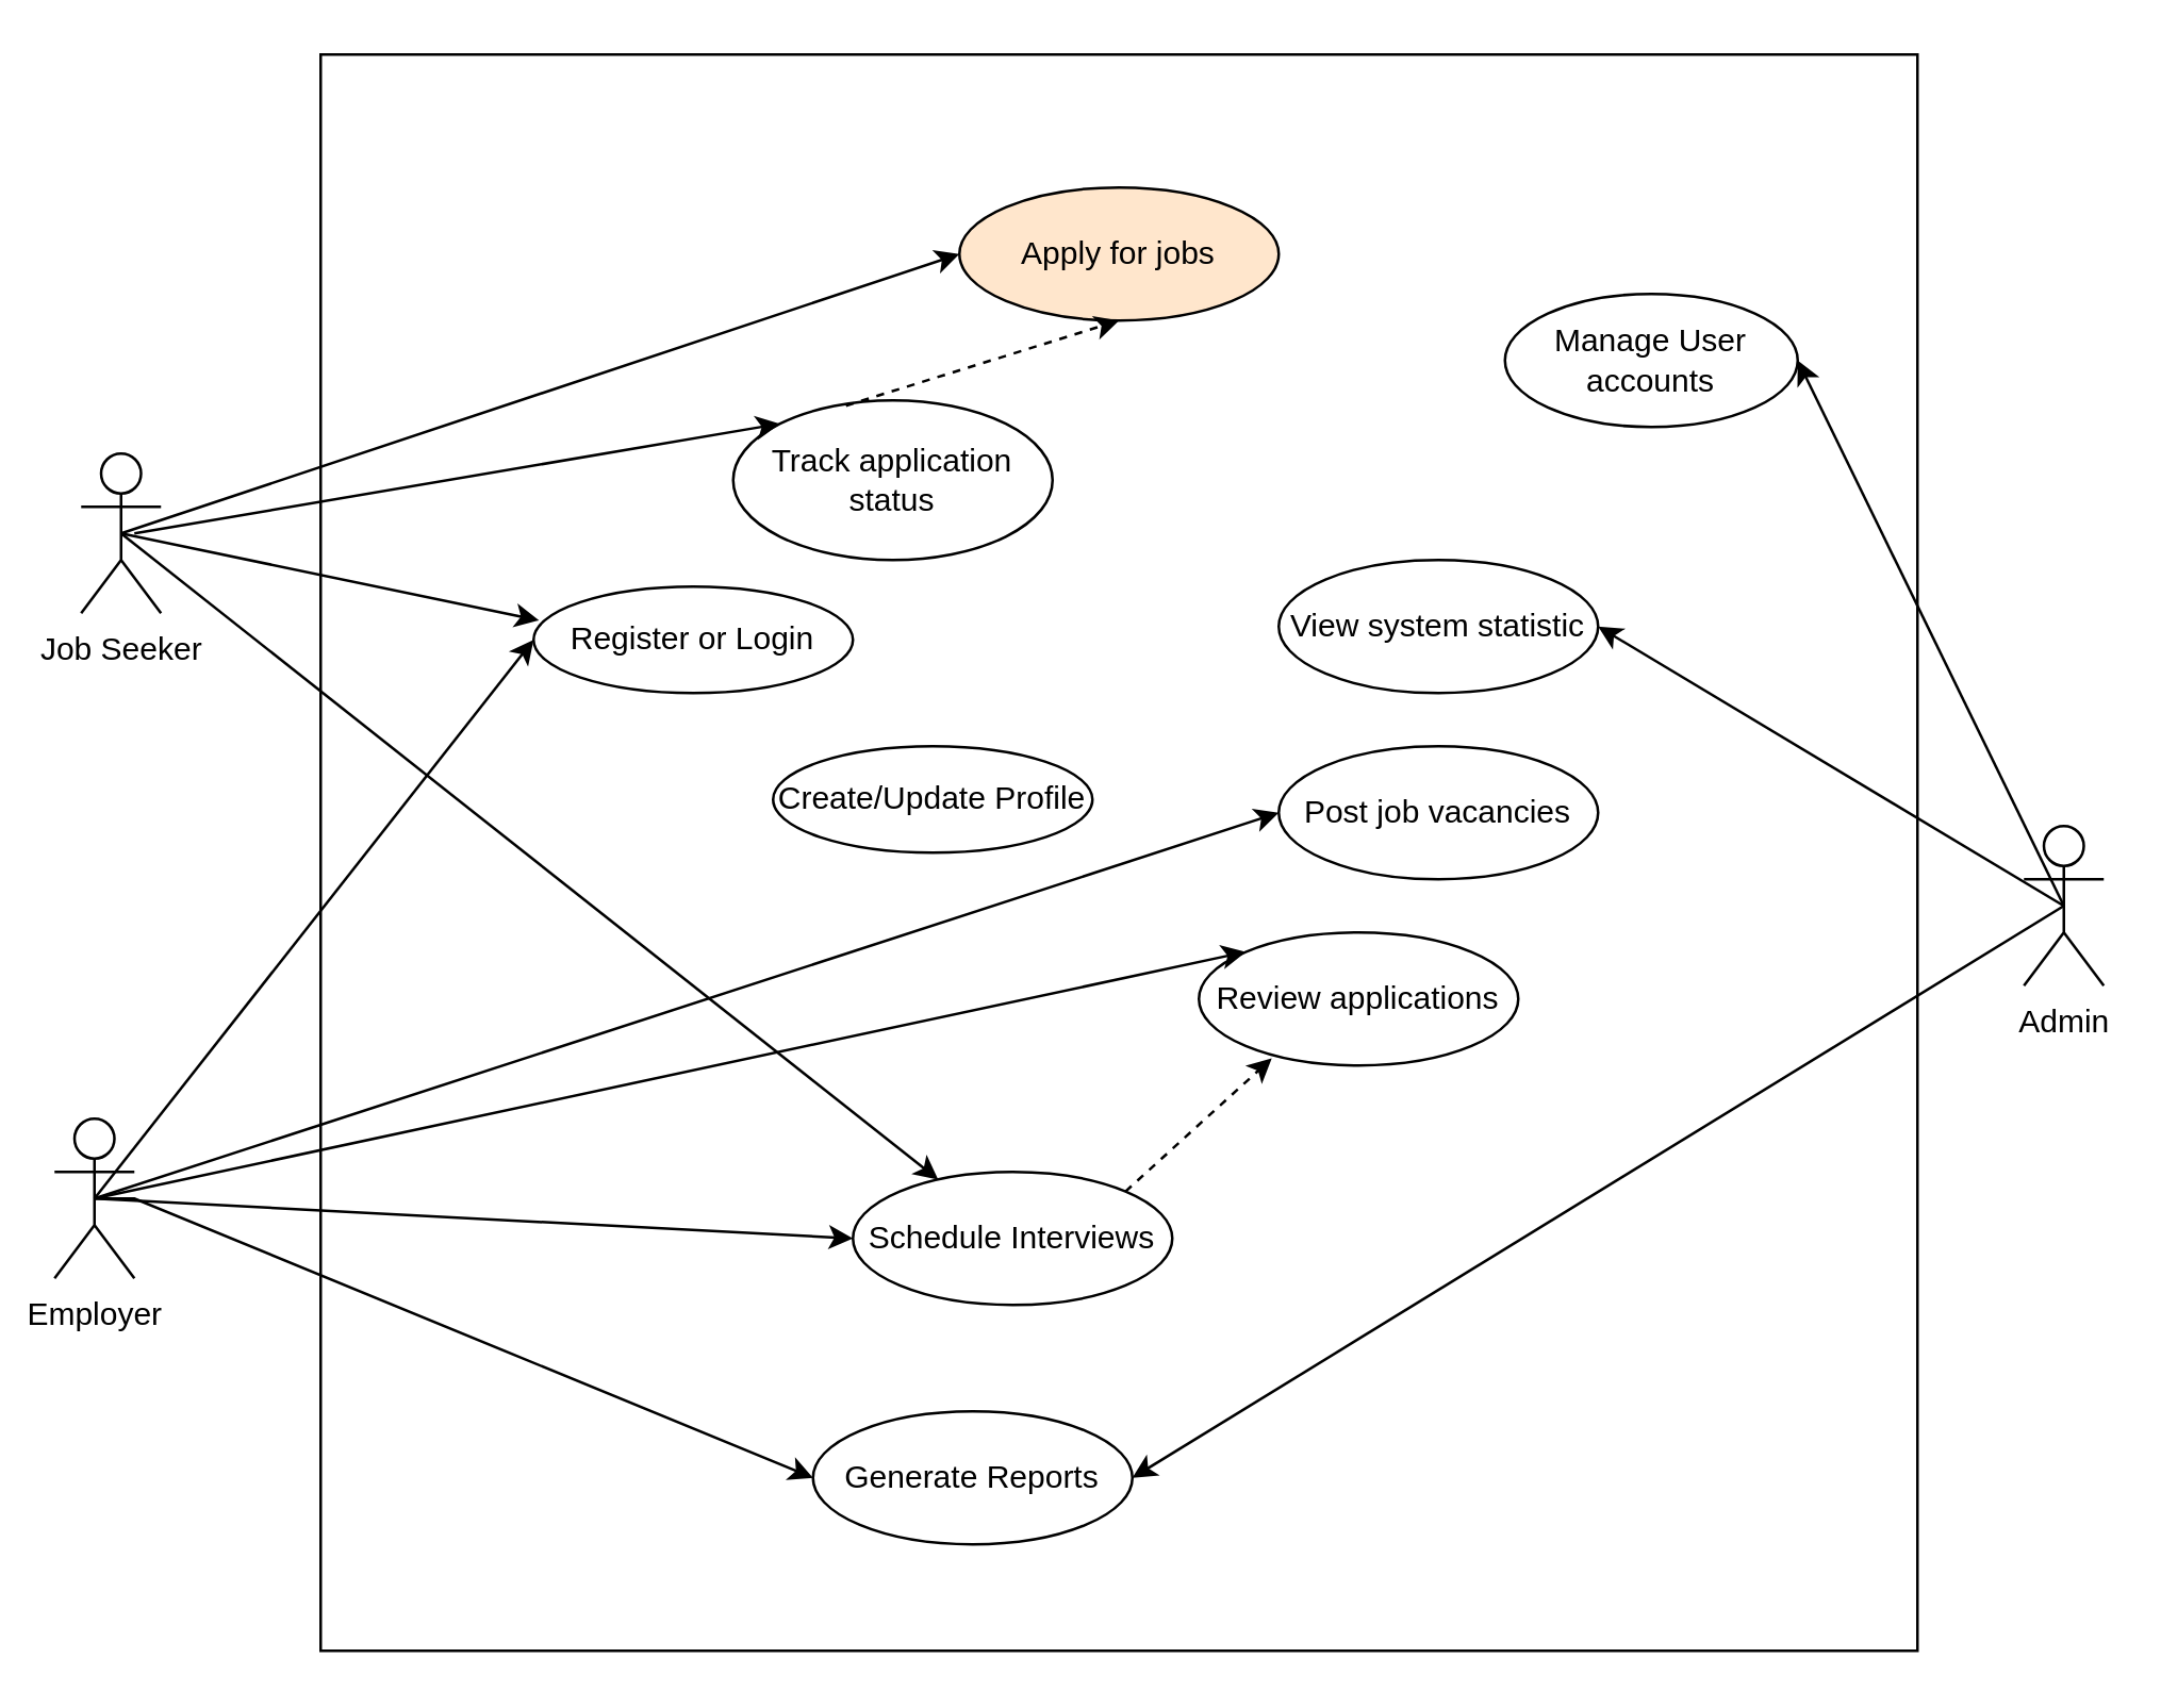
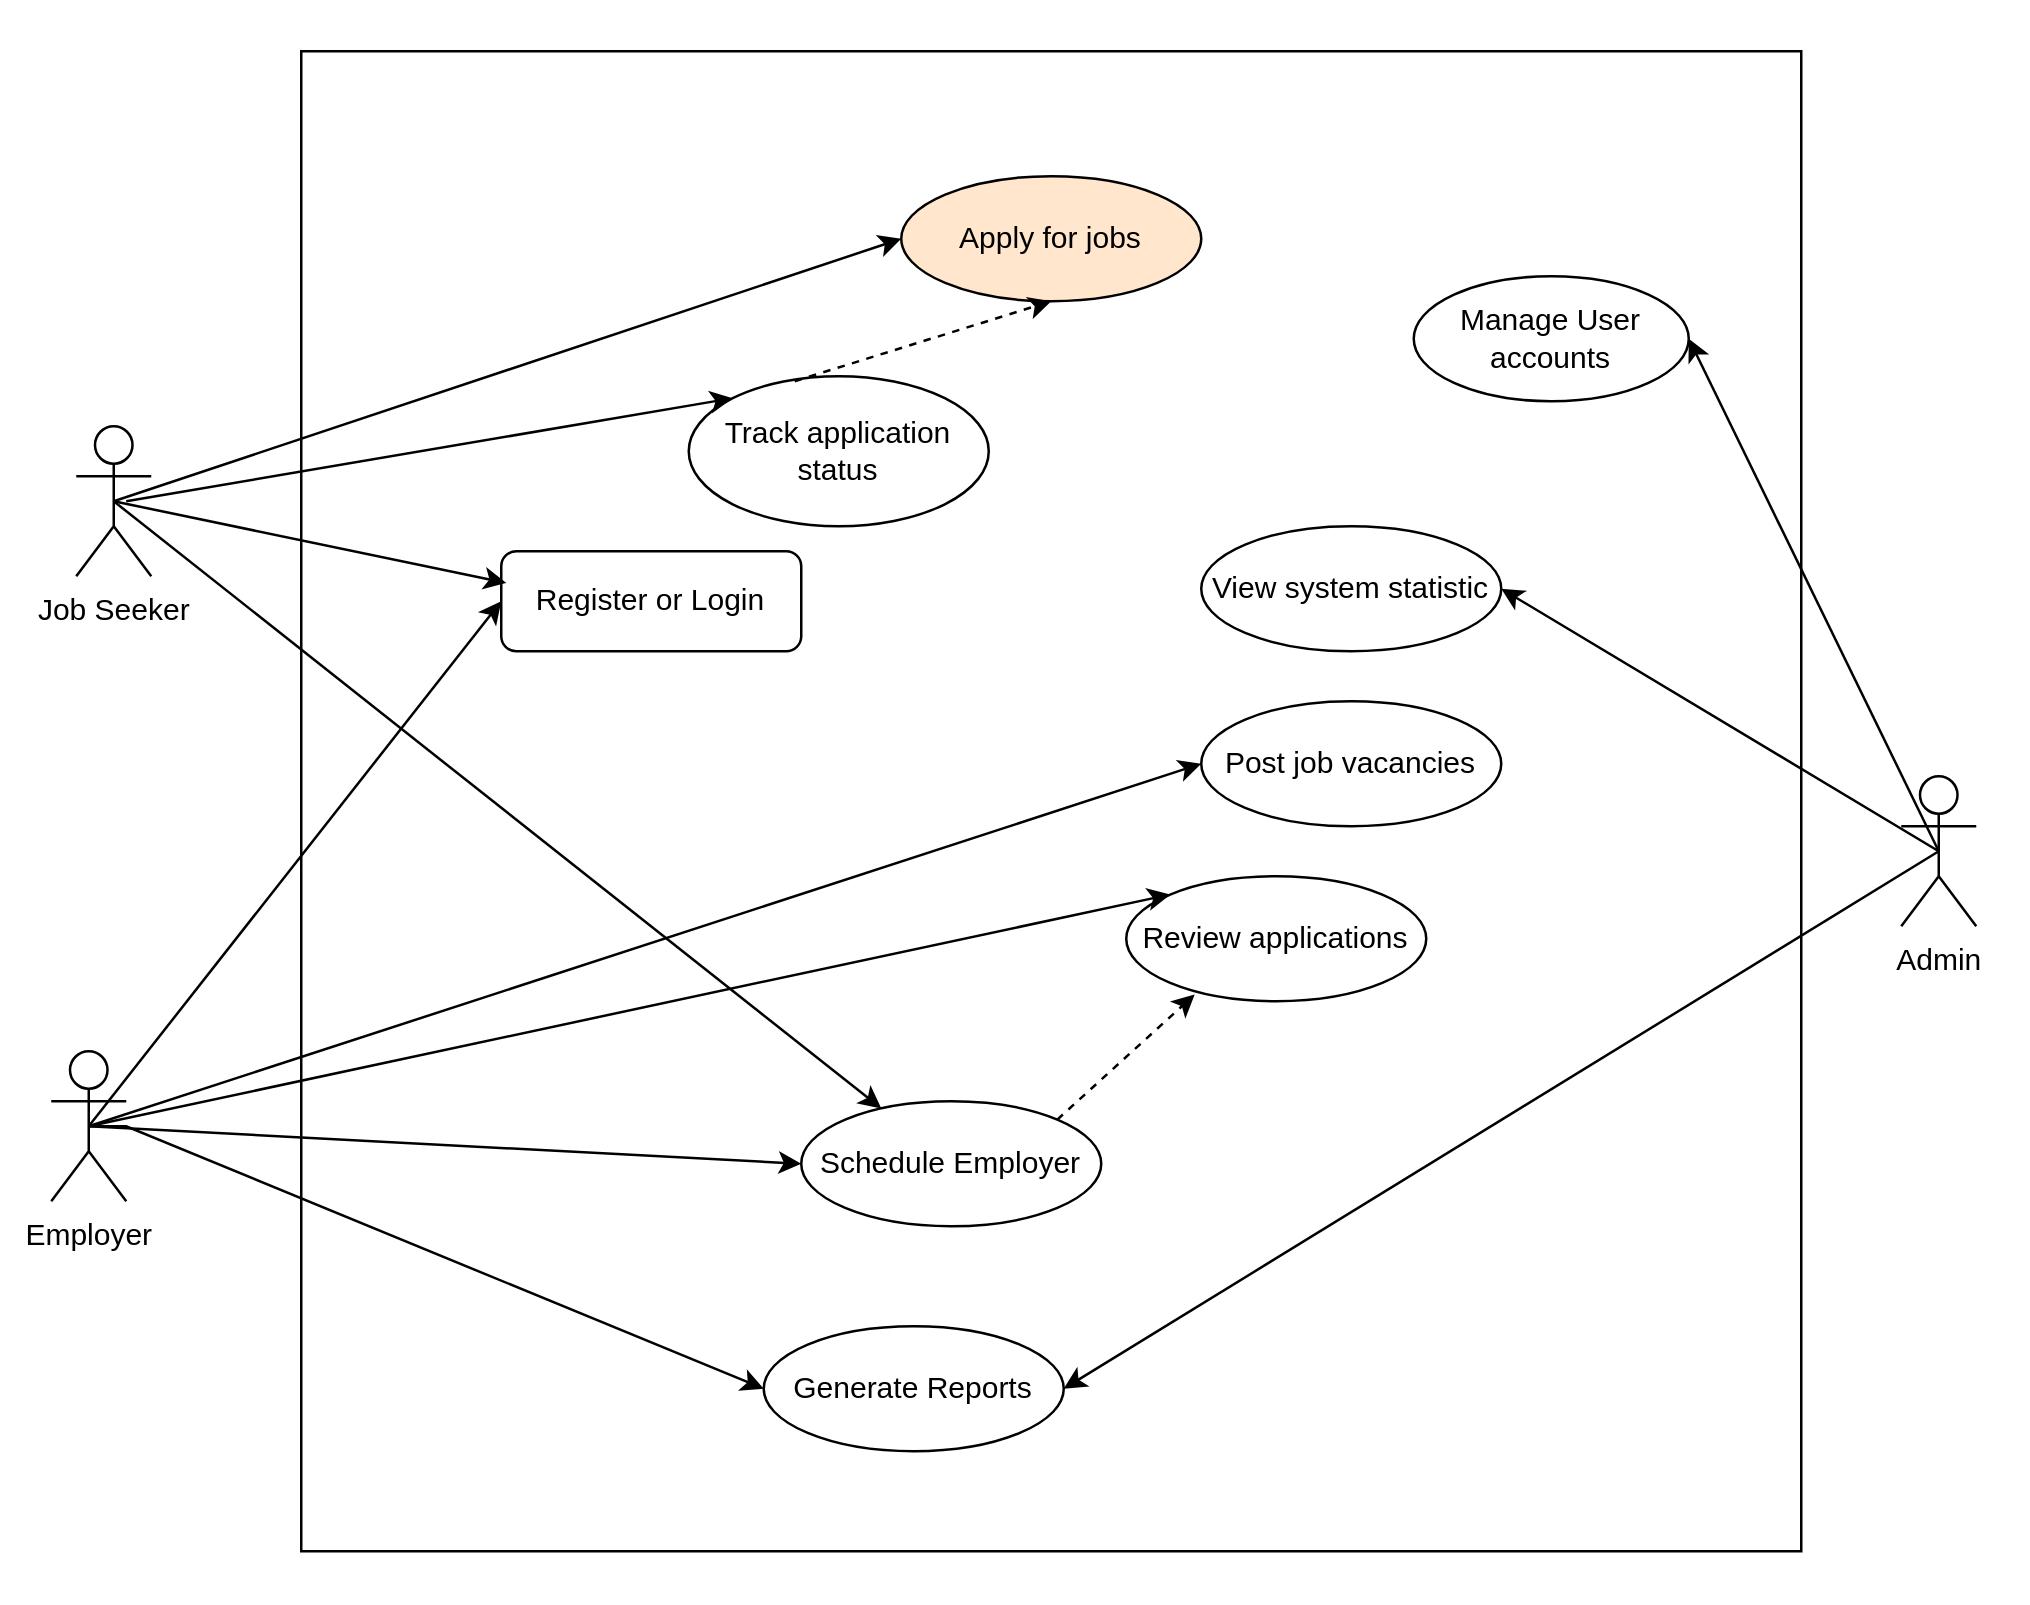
  <mxCell id="0" />
  <mxCell id="1" parent="0" />
  <mxCell id="2" value="" style="whiteSpace=wrap;html=1;aspect=fixed;" parent="1" vertex="1"><mxGeometry x="120" y="20" width="600" height="600" as="geometry" /></mxCell>
  <mxCell id="3" value="Job Seeker" style="shape=umlActor;verticalLabelPosition=bottom;verticalAlign=top;html=1;outlineConnect=0;" parent="1" vertex="1"><mxGeometry x="30" y="170" width="30" height="60" as="geometry" /></mxCell>
  <mxCell id="4" value="Employer" style="shape=umlActor;verticalLabelPosition=bottom;verticalAlign=top;html=1;outlineConnect=0;" parent="1" vertex="1"><mxGeometry x="20" y="420" width="30" height="60" as="geometry" /></mxCell>
  <mxCell id="5" value="Admin" style="shape=umlActor;verticalLabelPosition=bottom;verticalAlign=top;html=1;outlineConnect=0;" parent="1" vertex="1"><mxGeometry x="760" y="310" width="30" height="60" as="geometry" /></mxCell>
- <mxCell id="6" value="Register or Login" style="ellipse;whiteSpace=wrap;html=1;" parent="1" vertex="1"><mxGeometry x="200" y="220" width="120" height="40" as="geometry" /></mxCell>
+ <mxCell id="6" value="Register or Login" style="whiteSpace=wrap;html=1;rounded=1;" parent="1" vertex="1"><mxGeometry x="200" y="220" width="120" height="40" as="geometry" /></mxCell>
  <mxCell id="7" value="" style="endArrow=classic;html=1;rounded=0;exitX=0.5;exitY=0.5;exitDx=0;exitDy=0;exitPerimeter=0;" parent="1" source="3" target="24" edge="1"><mxGeometry width="50" height="50" relative="1" as="geometry"><mxPoint x="310" y="390" as="sourcePoint" /><mxPoint x="360" y="340" as="targetPoint" /></mxGeometry></mxCell>
- <mxCell id="8" value="Create/Update Profile" style="ellipse;whiteSpace=wrap;html=1;" parent="1" vertex="1"><mxGeometry x="290" y="280" width="120" height="40" as="geometry" /></mxCell>
  <mxCell id="9" value="" style="endArrow=classic;html=1;rounded=0;exitX=0.5;exitY=0.5;exitDx=0;exitDy=0;exitPerimeter=0;entryX=0.017;entryY=0.317;entryDx=0;entryDy=0;entryPerimeter=0;" parent="1" source="3" target="6" edge="1"><mxGeometry width="50" height="50" relative="1" as="geometry"><mxPoint x="70" y="220" as="sourcePoint" /><mxPoint x="120" y="170" as="targetPoint" /></mxGeometry></mxCell>
  <mxCell id="10" value="" style="endArrow=classic;html=1;rounded=0;entryX=0;entryY=0.5;entryDx=0;entryDy=0;exitX=0.5;exitY=0.5;exitDx=0;exitDy=0;exitPerimeter=0;" parent="1" source="4" target="6" edge="1"><mxGeometry width="50" height="50" relative="1" as="geometry"><mxPoint x="30" y="510" as="sourcePoint" /><mxPoint x="80" y="460" as="targetPoint" /></mxGeometry></mxCell>
  <mxCell id="11" value="Apply for jobs" style="ellipse;whiteSpace=wrap;html=1;fillColor=#ffe6cc;" parent="1" vertex="1"><mxGeometry x="360" y="70" width="120" height="50" as="geometry" /></mxCell>
  <mxCell id="12" value="" style="endArrow=classic;html=1;rounded=0;entryX=0;entryY=0.5;entryDx=0;entryDy=0;exitX=0.5;exitY=0.5;exitDx=0;exitDy=0;exitPerimeter=0;" parent="1" source="3" target="11" edge="1"><mxGeometry width="50" height="50" relative="1" as="geometry"><mxPoint x="70" y="270" as="sourcePoint" /><mxPoint x="80" y="310" as="targetPoint" /></mxGeometry></mxCell>
  <mxCell id="13" value="Track application status" style="ellipse;whiteSpace=wrap;html=1;" parent="1" vertex="1"><mxGeometry x="275" y="150" width="120" height="60" as="geometry" /></mxCell>
  <mxCell id="14" value="" style="endArrow=classic;html=1;rounded=0;entryX=0;entryY=0;entryDx=0;entryDy=0;" parent="1" target="13" edge="1"><mxGeometry width="50" height="50" relative="1" as="geometry"><mxPoint x="50" y="200" as="sourcePoint" /><mxPoint x="110" y="250" as="targetPoint" /></mxGeometry></mxCell>
  <mxCell id="15" value="" style="html=1;labelBackgroundColor=#ffffff;startArrow=none;startFill=0;startSize=6;endArrow=classic;endFill=1;endSize=6;jettySize=auto;orthogonalLoop=1;strokeWidth=1;dashed=1;fontSize=14;rounded=0;entryX=0.5;entryY=1;entryDx=0;entryDy=0;exitX=0.353;exitY=0.033;exitDx=0;exitDy=0;exitPerimeter=0;" parent="1" source="13" target="11" edge="1"><mxGeometry width="60" height="60" relative="1" as="geometry"><mxPoint x="360" y="190" as="sourcePoint" /><mxPoint x="390" y="160" as="targetPoint" /></mxGeometry></mxCell>
  <mxCell id="16" value="Generate Reports" style="ellipse;whiteSpace=wrap;html=1;" parent="1" vertex="1"><mxGeometry x="305" y="530" width="120" height="50" as="geometry" /></mxCell>
  <mxCell id="17" value="" style="endArrow=classic;html=1;rounded=0;entryX=0;entryY=0.5;entryDx=0;entryDy=0;exitX=0.5;exitY=0.5;exitDx=0;exitDy=0;exitPerimeter=0;" parent="1" source="4" target="16" edge="1"><mxGeometry width="50" height="50" relative="1" as="geometry"><mxPoint x="40" y="460" as="sourcePoint" /><mxPoint x="80" y="420" as="targetPoint" /><Array as="points"><mxPoint x="50" y="450" /></Array></mxGeometry></mxCell>
  <mxCell id="18" value="Manage User accounts" style="ellipse;whiteSpace=wrap;html=1;" parent="1" vertex="1"><mxGeometry x="565" y="110" width="110" height="50" as="geometry" /></mxCell>
  <mxCell id="19" value="View system statistic" style="ellipse;whiteSpace=wrap;html=1;" parent="1" vertex="1"><mxGeometry x="480" y="210" width="120" height="50" as="geometry" /></mxCell>
  <mxCell id="20" value="" style="endArrow=classic;html=1;rounded=0;exitX=0.5;exitY=0.5;exitDx=0;exitDy=0;exitPerimeter=0;entryX=1;entryY=0.5;entryDx=0;entryDy=0;" parent="1" source="5" target="18" edge="1"><mxGeometry width="50" height="50" relative="1" as="geometry"><mxPoint x="540" y="340" as="sourcePoint" /><mxPoint x="590" y="290" as="targetPoint" /></mxGeometry></mxCell>
  <mxCell id="21" value="" style="endArrow=classic;html=1;rounded=0;exitX=0.5;exitY=0.5;exitDx=0;exitDy=0;exitPerimeter=0;entryX=1;entryY=0.5;entryDx=0;entryDy=0;" parent="1" source="5" target="19" edge="1"><mxGeometry width="50" height="50" relative="1" as="geometry"><mxPoint x="550" y="370" as="sourcePoint" /><mxPoint x="600" y="320" as="targetPoint" /></mxGeometry></mxCell>
  <mxCell id="22" value="Post job vacancies" style="ellipse;whiteSpace=wrap;html=1;" parent="1" vertex="1"><mxGeometry x="480" y="280" width="120" height="50" as="geometry" /></mxCell>
  <mxCell id="23" value="Review applications" style="ellipse;whiteSpace=wrap;html=1;" parent="1" vertex="1"><mxGeometry x="450" y="350" width="120" height="50" as="geometry" /></mxCell>
- <mxCell id="24" value="Schedule Interviews" style="ellipse;whiteSpace=wrap;html=1;" parent="1" vertex="1"><mxGeometry x="320" y="440" width="120" height="50" as="geometry" /></mxCell>
+ <mxCell id="24" value="Schedule Employer" style="ellipse;whiteSpace=wrap;html=1;" parent="1" vertex="1"><mxGeometry x="320" y="440" width="120" height="50" as="geometry" /></mxCell>
  <mxCell id="25" value="" style="endArrow=classic;html=1;rounded=0;entryX=0;entryY=0.5;entryDx=0;entryDy=0;exitX=0.5;exitY=0.5;exitDx=0;exitDy=0;exitPerimeter=0;" parent="1" source="4" target="22" edge="1"><mxGeometry width="50" height="50" relative="1" as="geometry"><mxPoint x="40" y="450" as="sourcePoint" /><mxPoint x="90" y="400" as="targetPoint" /></mxGeometry></mxCell>
  <mxCell id="26" value="" style="endArrow=classic;html=1;rounded=0;entryX=0;entryY=0;entryDx=0;entryDy=0;" parent="1" target="23" edge="1"><mxGeometry width="50" height="50" relative="1" as="geometry"><mxPoint x="35" y="450" as="sourcePoint" /><mxPoint x="90" y="410" as="targetPoint" /></mxGeometry></mxCell>
  <mxCell id="27" value="" style="endArrow=classic;html=1;rounded=0;entryX=0;entryY=0.5;entryDx=0;entryDy=0;exitX=0.5;exitY=0.5;exitDx=0;exitDy=0;exitPerimeter=0;" parent="1" source="4" target="24" edge="1"><mxGeometry width="50" height="50" relative="1" as="geometry"><mxPoint x="60" y="470" as="sourcePoint" /><mxPoint x="235" y="410" as="targetPoint" /></mxGeometry></mxCell>
  <mxCell id="28" value="" style="html=1;labelBackgroundColor=#ffffff;startArrow=none;startFill=0;startSize=6;endArrow=classic;endFill=1;endSize=6;jettySize=auto;orthogonalLoop=1;strokeWidth=1;dashed=1;fontSize=14;rounded=0;entryX=0.228;entryY=0.947;entryDx=0;entryDy=0;entryPerimeter=0;exitX=1;exitY=0;exitDx=0;exitDy=0;" parent="1" source="24" target="23" edge="1"><mxGeometry width="60" height="60" relative="1" as="geometry"><mxPoint x="455" y="420" as="sourcePoint" /><mxPoint x="500" y="370" as="targetPoint" /></mxGeometry></mxCell>
  <mxCell id="29" value="" style="endArrow=classic;html=1;rounded=0;exitX=0.5;exitY=0.5;exitDx=0;exitDy=0;exitPerimeter=0;entryX=1;entryY=0.5;entryDx=0;entryDy=0;" parent="1" source="5" target="16" edge="1"><mxGeometry width="50" height="50" relative="1" as="geometry"><mxPoint x="540" y="460" as="sourcePoint" /><mxPoint x="590" y="410" as="targetPoint" /></mxGeometry></mxCell>
